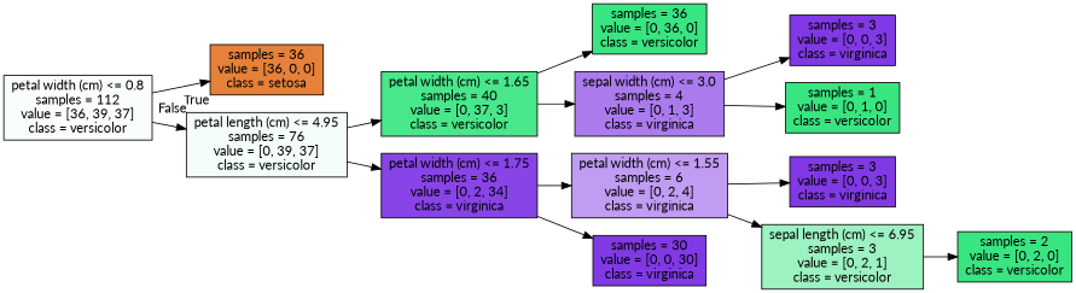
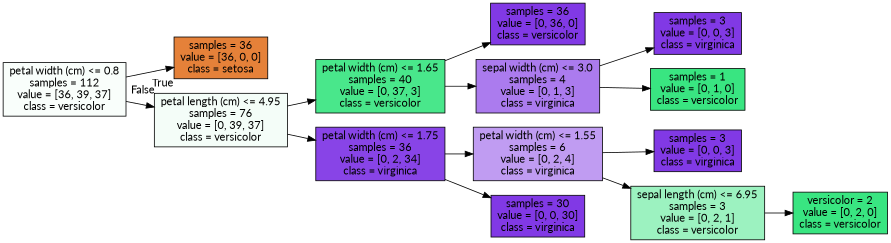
  digraph {
    fontname=Lato
    rankdir=LR
    node [color=black fillcolor="#39e581ff" fontname=Lato shape=box style=filled]
    edge [fontname=Lato]
    n1 [fillcolor="#39e58107" label="petal width (cm) <= 0.8\nsamples = 112\nvalue = [36, 39, 37]\nclass = versicolor"]
    n2 [fillcolor="#e58139ff" label="samples = 36\nvalue = [36, 0, 0]\nclass = setosa"]
    n3 [fillcolor="#39e5810d" label="petal length (cm) <= 4.95\nsamples = 76\nvalue = [0, 39, 37]\nclass = versicolor"]
    n4 [fillcolor="#39e581ea" label="petal width (cm) <= 1.65\nsamples = 40\nvalue = [0, 37, 3]\nclass = versicolor"]
    n5 [fillcolor="#8139e5f0" label="petal width (cm) <= 1.75\nsamples = 36\nvalue = [0, 2, 34]\nclass = virginica"]
-   n6 [label="samples = 36\nvalue = [0, 36, 0]\nclass = versicolor"]
+   n6 [fillcolor="#8139e5ff" label="samples = 36\nvalue = [0, 36, 0]\nclass = versicolor"]
    n7 [fillcolor="#8139e5aa" label="sepal width (cm) <= 3.0\nsamples = 4\nvalue = [0, 1, 3]\nclass = virginica"]
    n8 [fillcolor="#8139e57f" label="petal width (cm) <= 1.55\nsamples = 6\nvalue = [0, 2, 4]\nclass = virginica"]
    n9 [fillcolor="#8139e5ff" label="samples = 30\nvalue = [0, 0, 30]\nclass = virginica"]
    n10 [fillcolor="#8139e5ff" label="samples = 3\nvalue = [0, 0, 3]\nclass = virginica"]
    n11 [label="samples = 1\nvalue = [0, 1, 0]\nclass = versicolor"]
    n12 [fillcolor="#8139e5ff" label="samples = 3\nvalue = [0, 0, 3]\nclass = virginica"]
    n13 [fillcolor="#39e5817f" label="sepal length (cm) <= 6.95\nsamples = 3\nvalue = [0, 2, 1]\nclass = versicolor"]
-   n14 [label="samples = 2\nvalue = [0, 2, 0]\nclass = versicolor"]
+   n14 [label="versicolor = 2\nvalue = [0, 2, 0]\nclass = versicolor"]
    n1 -> n2 [headlabel=True labelangle=45 labeldistance=2.5]
    n1 -> n3 [headlabel=False labelangle=-45 labeldistance=2.5]
    n3 -> n4
    n3 -> n5
    n4 -> n6
    n4 -> n7
    n5 -> n8
    n5 -> n9
    n7 -> n10
    n7 -> n11
    n8 -> n12
    n8 -> n13
    n13 -> n14
  }
